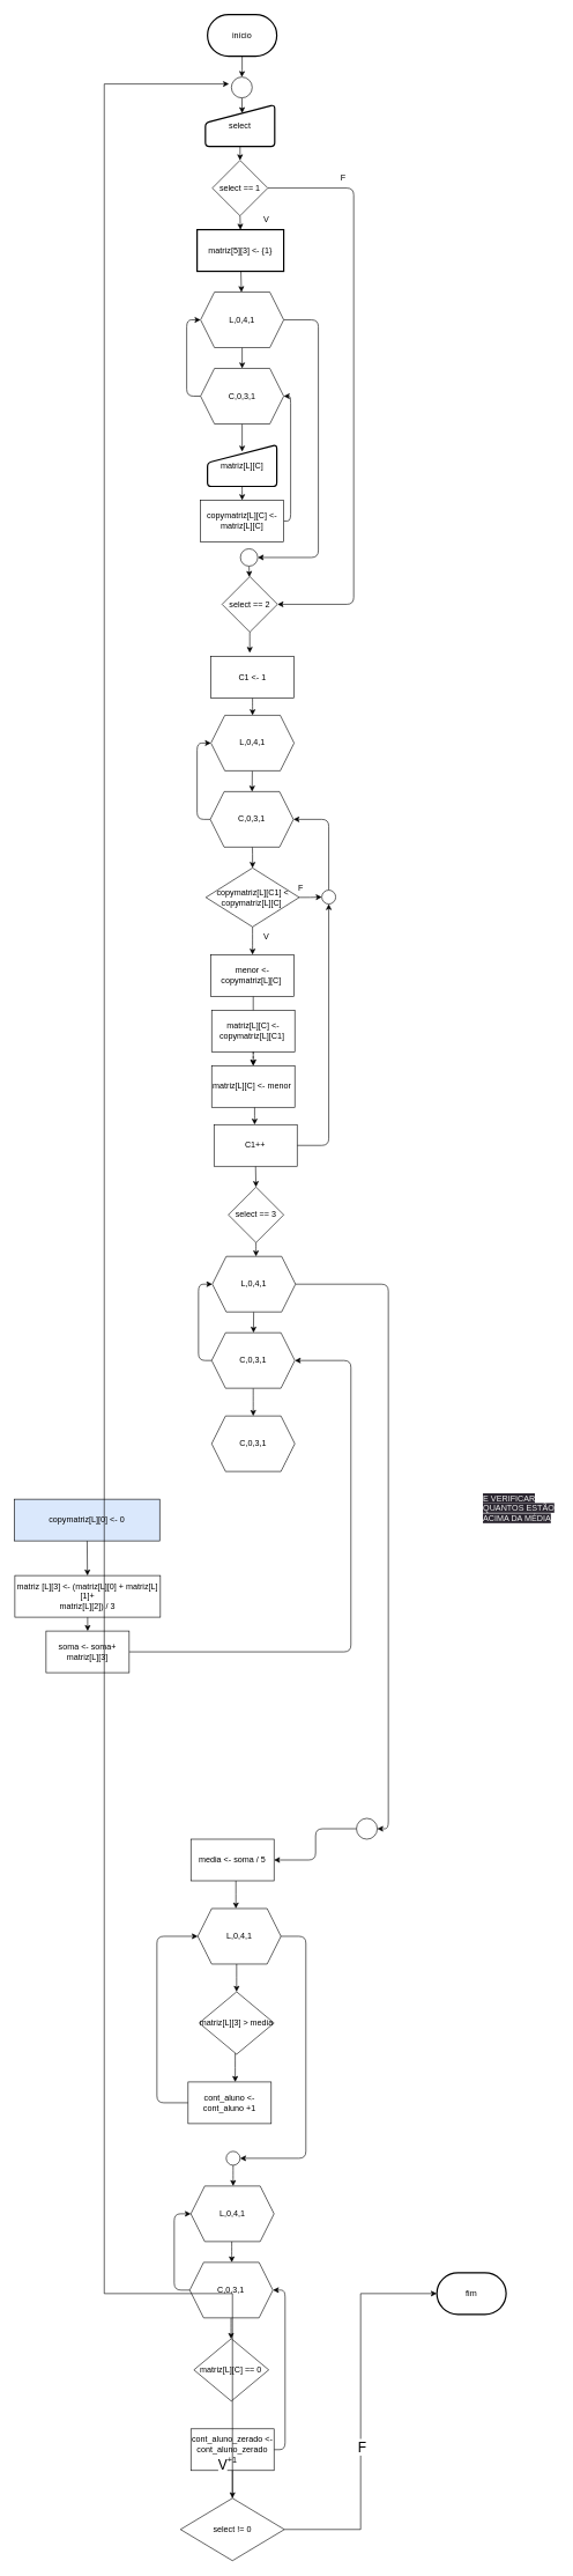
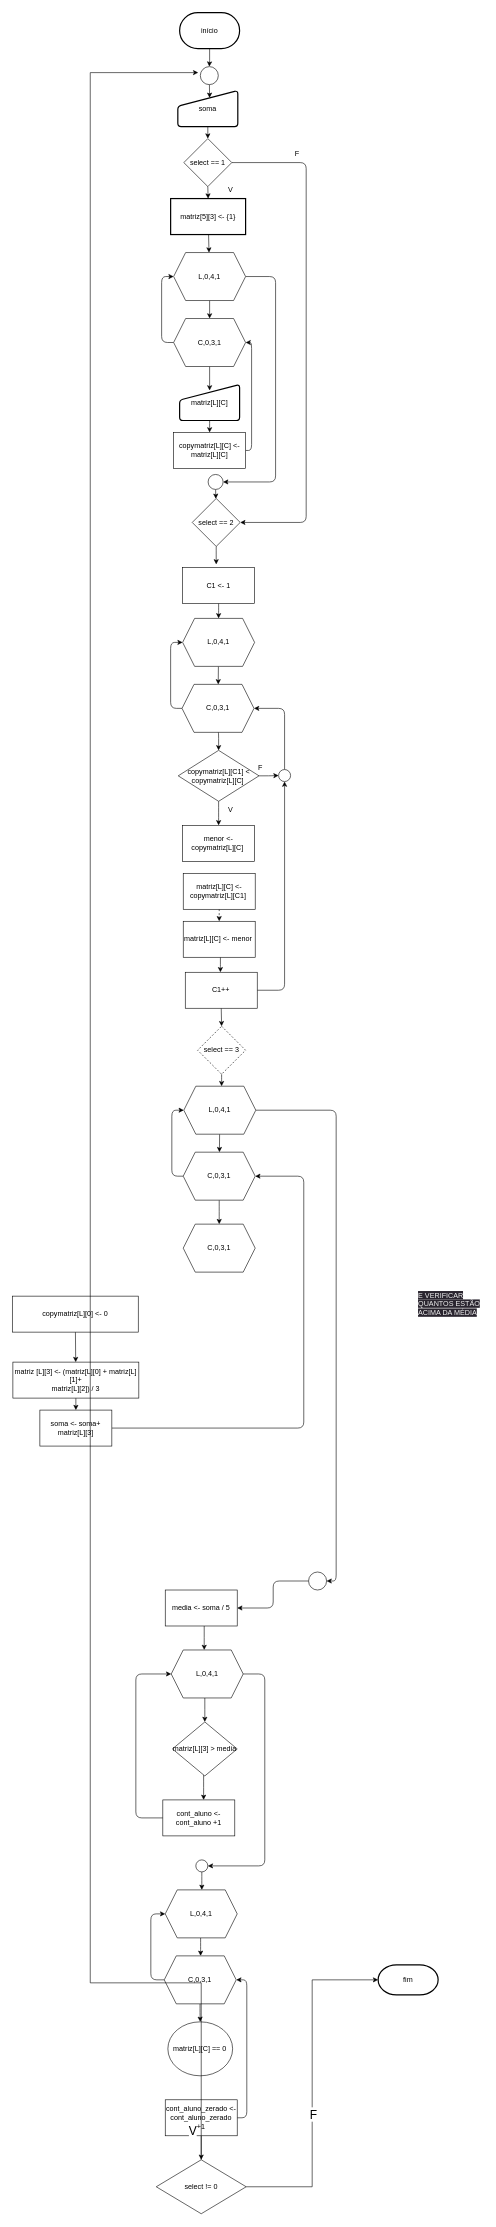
  <mxCell id="0" />
  <mxCell id="1" parent="0" />
  <mxCell id="2" value="início" style="strokeWidth=2;html=1;shape=mxgraph.flowchart.terminator;whiteSpace=wrap;" parent="1" vertex="1"><mxGeometry x="299" y="20" width="100" height="60" as="geometry" /></mxCell>
  <mxCell id="3" value="" style="edgeStyle=none;html=1;" parent="1" source="4" target="7" edge="1"><mxGeometry relative="1" as="geometry" /></mxCell>
  <mxCell id="4" value="matriz[5][3] &amp;lt;- {1}" style="whiteSpace=wrap;html=1;strokeWidth=2;" parent="1" vertex="1"><mxGeometry x="284" y="330" width="125" height="60" as="geometry" /></mxCell>
  <mxCell id="5" value="" style="edgeStyle=none;html=1;" parent="1" source="7" target="10" edge="1"><mxGeometry relative="1" as="geometry" /></mxCell>
  <mxCell id="6" style="edgeStyle=elbowEdgeStyle;html=1;exitX=1;exitY=0.5;exitDx=0;exitDy=0;entryX=1;entryY=0.5;entryDx=0;entryDy=0;" parent="1" source="7" target="17" edge="1"><mxGeometry relative="1" as="geometry"><Array as="points"><mxPoint x="459" y="660" /><mxPoint x="459" y="670" /></Array></mxGeometry></mxCell>
  <mxCell id="7" value="L,0,4,1" style="shape=hexagon;perimeter=hexagonPerimeter2;whiteSpace=wrap;html=1;fixedSize=1;" parent="1" vertex="1"><mxGeometry x="289" y="420" width="120" height="80" as="geometry" /></mxCell>
  <mxCell id="8" style="edgeStyle=none;html=1;" parent="1" source="10" edge="1"><mxGeometry relative="1" as="geometry"><mxPoint x="349" y="650" as="targetPoint" /></mxGeometry></mxCell>
  <mxCell id="9" style="edgeStyle=elbowEdgeStyle;html=1;exitX=0;exitY=0.5;exitDx=0;exitDy=0;entryX=0;entryY=0.5;entryDx=0;entryDy=0;" parent="1" source="10" target="7" edge="1"><mxGeometry relative="1" as="geometry"><Array as="points"><mxPoint x="269" y="510" /></Array></mxGeometry></mxCell>
  <mxCell id="10" value="C,0,3,1" style="shape=hexagon;perimeter=hexagonPerimeter2;whiteSpace=wrap;html=1;fixedSize=1;" parent="1" vertex="1"><mxGeometry x="289" y="530" width="120" height="80" as="geometry" /></mxCell>
  <mxCell id="11" style="edgeStyle=elbowEdgeStyle;html=1;exitX=1;exitY=0.5;exitDx=0;exitDy=0;entryX=1;entryY=0.5;entryDx=0;entryDy=0;" parent="1" source="34" target="10" edge="1"><mxGeometry relative="1" as="geometry"><Array as="points"><mxPoint x="419" y="620" /></Array></mxGeometry></mxCell>
  <mxCell id="12" value="" style="edgeStyle=elbowEdgeStyle;html=1;" parent="1" source="13" target="34" edge="1"><mxGeometry relative="1" as="geometry" /></mxCell>
  <mxCell id="13" value="matriz[L][C]" style="html=1;strokeWidth=2;shape=manualInput;whiteSpace=wrap;rounded=1;size=26;arcSize=11;" parent="1" vertex="1"><mxGeometry x="299" y="640" width="100" height="60" as="geometry" /></mxCell>
  <mxCell id="14" value="" style="edgeStyle=none;html=1;" parent="1" source="15" target="33" edge="1"><mxGeometry relative="1" as="geometry" /></mxCell>
  <mxCell id="15" value="L,0,4,1" style="shape=hexagon;perimeter=hexagonPerimeter2;whiteSpace=wrap;html=1;fixedSize=1;" parent="1" vertex="1"><mxGeometry x="304" y="1030" width="120" height="80" as="geometry" /></mxCell>
  <mxCell id="16" value="" style="edgeStyle=none;html=1;" edge="1" parent="1" source="17" target="91"><mxGeometry relative="1" as="geometry" /></mxCell>
  <mxCell id="17" value="" style="ellipse;whiteSpace=wrap;html=1;aspect=fixed;" parent="1" vertex="1"><mxGeometry x="346.5" y="790" width="25" height="25" as="geometry" /></mxCell>
  <mxCell id="18" value="" style="edgeStyle=elbowEdgeStyle;html=1;" parent="1" source="19" target="30" edge="1"><mxGeometry relative="1" as="geometry" /></mxCell>
  <mxCell id="19" value="matriz [L][3] &amp;lt;- (matriz[L][0] + matriz[L][1]+&lt;br&gt;matriz[L][2]) / 3" style="rounded=0;whiteSpace=wrap;html=1;" parent="1" vertex="1"><mxGeometry x="21" y="2270" width="210" height="60" as="geometry" /></mxCell>
  <mxCell id="20" value="" style="edgeStyle=elbowEdgeStyle;html=1;" parent="1" source="21" target="24" edge="1"><mxGeometry relative="1" as="geometry" /></mxCell>
  <mxCell id="21" value="media &amp;lt;- soma / 5" style="whiteSpace=wrap;html=1;" parent="1" vertex="1"><mxGeometry x="275" y="2650" width="120" height="60" as="geometry" /></mxCell>
  <mxCell id="22" value="" style="edgeStyle=elbowEdgeStyle;html=1;" parent="1" source="24" target="26" edge="1"><mxGeometry relative="1" as="geometry"><mxPoint x="345" y="2610" as="targetPoint" /></mxGeometry></mxCell>
  <mxCell id="23" style="edgeStyle=elbowEdgeStyle;html=1;exitX=1;exitY=0.5;exitDx=0;exitDy=0;" parent="1" source="24" target="74" edge="1"><mxGeometry relative="1" as="geometry"><Array as="points"><mxPoint x="441" y="2950" /></Array></mxGeometry></mxCell>
  <mxCell id="24" value="L,0,4,1" style="shape=hexagon;perimeter=hexagonPerimeter2;whiteSpace=wrap;html=1;fixedSize=1;" parent="1" vertex="1"><mxGeometry x="285" y="2750" width="120" height="80" as="geometry" /></mxCell>
  <mxCell id="25" value="" style="edgeStyle=elbowEdgeStyle;html=1;" parent="1" source="26" target="28" edge="1"><mxGeometry relative="1" as="geometry" /></mxCell>
  <mxCell id="26" value="matriz[L][3] &amp;gt; media" style="rhombus;whiteSpace=wrap;html=1;" parent="1" vertex="1"><mxGeometry x="287" y="2870" width="108" height="90" as="geometry" /></mxCell>
  <mxCell id="27" style="edgeStyle=elbowEdgeStyle;html=1;exitX=0;exitY=0.5;exitDx=0;exitDy=0;entryX=0;entryY=0.5;entryDx=0;entryDy=0;" parent="1" source="28" target="24" edge="1"><mxGeometry relative="1" as="geometry"><Array as="points"><mxPoint x="226" y="2630" /></Array></mxGeometry></mxCell>
  <mxCell id="28" value="cont_aluno &amp;lt;- cont_aluno +1" style="whiteSpace=wrap;html=1;" parent="1" vertex="1"><mxGeometry x="271" y="3000" width="120" height="60" as="geometry" /></mxCell>
  <mxCell id="29" style="edgeStyle=elbowEdgeStyle;html=1;exitX=1;exitY=0.5;exitDx=0;exitDy=0;entryX=1;entryY=0.5;entryDx=0;entryDy=0;" parent="1" source="30" target="58" edge="1"><mxGeometry relative="1" as="geometry"><Array as="points"><mxPoint x="506" y="2110" /></Array></mxGeometry></mxCell>
  <mxCell id="30" value="soma &amp;lt;- soma+ matriz[L][3]" style="whiteSpace=wrap;html=1;rounded=0;" parent="1" vertex="1"><mxGeometry x="66" y="2350" width="120" height="60" as="geometry" /></mxCell>
  <mxCell id="31" style="edgeStyle=elbowEdgeStyle;html=1;exitX=0.5;exitY=1;exitDx=0;exitDy=0;entryX=0.5;entryY=0;entryDx=0;entryDy=0;" parent="1" source="33" target="37" edge="1"><mxGeometry relative="1" as="geometry" /></mxCell>
  <mxCell id="32" style="edgeStyle=elbowEdgeStyle;html=1;exitX=0;exitY=0.5;exitDx=0;exitDy=0;entryX=0;entryY=0.5;entryDx=0;entryDy=0;" parent="1" source="33" target="15" edge="1"><mxGeometry relative="1" as="geometry"><Array as="points"><mxPoint x="284" y="1105" /></Array></mxGeometry></mxCell>
  <mxCell id="33" value="C,0,3,1" style="shape=hexagon;perimeter=hexagonPerimeter2;whiteSpace=wrap;html=1;fixedSize=1;" parent="1" vertex="1"><mxGeometry x="303" y="1140" width="120" height="80" as="geometry" /></mxCell>
  <mxCell id="34" value="copymatriz[L][C] &amp;lt;- matriz[L][C]" style="rounded=0;whiteSpace=wrap;html=1;" parent="1" vertex="1"><mxGeometry x="289" y="720" width="120" height="60" as="geometry" /></mxCell>
  <mxCell id="35" value="" style="edgeStyle=elbowEdgeStyle;html=1;" parent="1" source="37" target="41" edge="1"><mxGeometry relative="1" as="geometry" /></mxCell>
  <mxCell id="36" value="" style="edgeStyle=elbowEdgeStyle;html=1;" parent="1" source="37" target="51" edge="1"><mxGeometry relative="1" as="geometry" /></mxCell>
  <mxCell id="37" value="copymatriz[L][C1] &amp;lt; copymatriz[L][C]&amp;nbsp;" style="rhombus;whiteSpace=wrap;html=1;" parent="1" vertex="1"><mxGeometry x="296.63" y="1250" width="134.75" height="85" as="geometry" /></mxCell>
  <mxCell id="38" value="" style="edgeStyle=elbowEdgeStyle;html=1;" parent="1" source="39" target="15" edge="1"><mxGeometry relative="1" as="geometry" /></mxCell>
  <mxCell id="39" value="C1 &amp;lt;- 1" style="rounded=0;whiteSpace=wrap;html=1;" parent="1" vertex="1"><mxGeometry x="304" y="945" width="120" height="60" as="geometry" /></mxCell>
- <mxCell id="40" value="" style="edgeStyle=elbowEdgeStyle;html=1;" parent="1" source="41" target="45" edge="1"><mxGeometry relative="1" as="geometry" /></mxCell>
  <mxCell id="41" value="menor &amp;lt;- copymatriz[L][C]&amp;nbsp;" style="rounded=0;whiteSpace=wrap;html=1;" parent="1" vertex="1"><mxGeometry x="304" y="1375" width="120" height="60" as="geometry" /></mxCell>
  <mxCell id="42" value="" style="edgeStyle=elbowEdgeStyle;html=1;dashed=1;" parent="1" source="43" target="45" edge="1"><mxGeometry relative="1" as="geometry" /></mxCell>
  <mxCell id="43" value="matriz[L][C] &amp;lt;- copymatriz[L][C1]&amp;nbsp;" style="rounded=0;whiteSpace=wrap;html=1;" parent="1" vertex="1"><mxGeometry x="305" y="1455" width="120" height="60" as="geometry" /></mxCell>
  <mxCell id="44" value="" style="edgeStyle=elbowEdgeStyle;html=1;" parent="1" source="45" target="48" edge="1"><mxGeometry relative="1" as="geometry" /></mxCell>
  <mxCell id="45" value="matriz[L][C] &amp;lt;- menor&amp;nbsp;" style="rounded=0;whiteSpace=wrap;html=1;" parent="1" vertex="1"><mxGeometry x="305" y="1535" width="120" height="60" as="geometry" /></mxCell>
  <mxCell id="46" style="edgeStyle=elbowEdgeStyle;html=1;exitX=1;exitY=0.5;exitDx=0;exitDy=0;entryX=0.5;entryY=1;entryDx=0;entryDy=0;" parent="1" source="48" target="51" edge="1"><mxGeometry relative="1" as="geometry"><mxPoint x="431.5" y="1425" as="targetPoint" /><Array as="points"><mxPoint x="474" y="1380" /><mxPoint x="461.5" y="1415" /><mxPoint x="431.5" y="1385" /></Array></mxGeometry></mxCell>
  <mxCell id="47" style="edgeStyle=elbowEdgeStyle;html=1;exitX=0.5;exitY=1;exitDx=0;exitDy=0;entryX=0.5;entryY=0;entryDx=0;entryDy=0;" edge="1" parent="1" source="48" target="94"><mxGeometry relative="1" as="geometry" /></mxCell>
  <mxCell id="48" value="C1++" style="whiteSpace=wrap;html=1;rounded=0;" parent="1" vertex="1"><mxGeometry x="308.38" y="1620" width="120" height="60" as="geometry" /></mxCell>
  <mxCell id="49" value="V" style="text;html=1;strokeColor=none;fillColor=none;align=center;verticalAlign=middle;whiteSpace=wrap;rounded=0;" parent="1" vertex="1"><mxGeometry x="354" y="1335" width="60" height="30" as="geometry" /></mxCell>
  <mxCell id="50" style="edgeStyle=elbowEdgeStyle;html=1;exitX=0.5;exitY=0;exitDx=0;exitDy=0;" parent="1" source="51" target="33" edge="1"><mxGeometry relative="1" as="geometry"><Array as="points"><mxPoint x="474" y="1235" /></Array></mxGeometry></mxCell>
  <mxCell id="51" value="" style="ellipse;whiteSpace=wrap;html=1;aspect=fixed;" parent="1" vertex="1"><mxGeometry x="464" y="1282" width="20" height="20" as="geometry" /></mxCell>
  <mxCell id="52" value="F" style="text;html=1;strokeColor=none;fillColor=none;align=center;verticalAlign=middle;whiteSpace=wrap;rounded=0;" parent="1" vertex="1"><mxGeometry x="404" y="1265" width="60" height="30" as="geometry" /></mxCell>
  <mxCell id="53" value="" style="edgeStyle=none;html=1;" parent="1" source="55" target="58" edge="1"><mxGeometry relative="1" as="geometry" /></mxCell>
  <mxCell id="54" style="edgeStyle=elbowEdgeStyle;html=1;exitX=1;exitY=0.5;exitDx=0;exitDy=0;entryX=1;entryY=0.5;entryDx=0;entryDy=0;" parent="1" source="55" target="62" edge="1"><mxGeometry relative="1" as="geometry"><Array as="points"><mxPoint x="560" y="1920" /></Array></mxGeometry></mxCell>
  <mxCell id="55" value="L,0,4,1" style="shape=hexagon;perimeter=hexagonPerimeter2;whiteSpace=wrap;html=1;fixedSize=1;" parent="1" vertex="1"><mxGeometry x="306" y="1810" width="120" height="80" as="geometry" /></mxCell>
  <mxCell id="56" style="edgeStyle=elbowEdgeStyle;html=1;exitX=0;exitY=0.5;exitDx=0;exitDy=0;entryX=0;entryY=0.5;entryDx=0;entryDy=0;" parent="1" source="58" target="55" edge="1"><mxGeometry relative="1" as="geometry"><Array as="points"><mxPoint x="286" y="1885" /></Array></mxGeometry></mxCell>
  <mxCell id="57" value="" style="edgeStyle=elbowEdgeStyle;html=1;" edge="1" parent="1" source="58" target="95"><mxGeometry relative="1" as="geometry" /></mxCell>
  <mxCell id="58" value="C,0,3,1" style="shape=hexagon;perimeter=hexagonPerimeter2;whiteSpace=wrap;html=1;fixedSize=1;" parent="1" vertex="1"><mxGeometry x="305" y="1920" width="120" height="80" as="geometry" /></mxCell>
  <mxCell id="59" value="" style="edgeStyle=none;html=1;" parent="1" source="60" target="19" edge="1"><mxGeometry relative="1" as="geometry" /></mxCell>
- <mxCell id="60" value="copymatriz[L][0] &amp;lt;- 0" style="rounded=0;whiteSpace=wrap;html=1;fillColor=#dae8fc;" parent="1" vertex="1"><mxGeometry y="2160" width="210" height="60" as="geometry" x="20" /></mxCell>
+ <mxCell id="60" value="copymatriz[L][0] &amp;lt;- 0" style="rounded=0;whiteSpace=wrap;html=1;" parent="1" vertex="1"><mxGeometry y="2160" width="210" height="60" as="geometry" x="20" /></mxCell>
  <mxCell id="61" value="" style="edgeStyle=elbowEdgeStyle;html=1;" parent="1" source="62" target="21" edge="1"><mxGeometry relative="1" as="geometry" /></mxCell>
  <mxCell id="62" value="" style="ellipse;whiteSpace=wrap;html=1;aspect=fixed;" parent="1" vertex="1"><mxGeometry x="514" y="2620" width="30" height="30" as="geometry" /></mxCell>
  <mxCell id="63" value="&lt;span style=&quot;color: rgb(240, 240, 240); font-family: Helvetica; font-size: 12px; font-style: normal; font-variant-ligatures: normal; font-variant-caps: normal; font-weight: 400; letter-spacing: normal; orphans: 2; text-align: center; text-indent: 0px; text-transform: none; widows: 2; word-spacing: 0px; -webkit-text-stroke-width: 0px; background-color: rgb(42, 37, 47); text-decoration-thickness: initial; text-decoration-style: initial; text-decoration-color: initial; float: none; display: inline !important;&quot;&gt;E VERIFICAR QUANTOS ESTÃO ACIMA DA MÉDIA&lt;/span&gt;" style="text;whiteSpace=wrap;html=1;" parent="1" vertex="1"><mxGeometry x="695" y="2145" width="110" height="40" as="geometry" /></mxCell>
  <mxCell id="64" value="" style="edgeStyle=elbowEdgeStyle;html=1;" parent="1" source="65" target="72" edge="1"><mxGeometry relative="1" as="geometry" /></mxCell>
  <mxCell id="65" value="L,0,4,1" style="shape=hexagon;perimeter=hexagonPerimeter2;whiteSpace=wrap;html=1;fixedSize=1;" parent="1" vertex="1"><mxGeometry x="275" y="3150" width="120" height="80" as="geometry" /></mxCell>
- <mxCell id="66" value="matriz[L][C] == 0" style="rhombus;whiteSpace=wrap;html=1;" parent="1" vertex="1"><mxGeometry x="279.38" y="3370" width="108" height="90" as="geometry" /></mxCell>
+ <mxCell id="66" value="matriz[L][C] == 0" style="ellipse;whiteSpace=wrap;html=1;" parent="1" vertex="1"><mxGeometry x="279.38" y="3370" width="108" height="90" as="geometry" /></mxCell>
  <mxCell id="67" style="edgeStyle=elbowEdgeStyle;html=1;exitX=1;exitY=0.5;exitDx=0;exitDy=0;entryX=1;entryY=0.5;entryDx=0;entryDy=0;" parent="1" source="69" target="72" edge="1"><mxGeometry relative="1" as="geometry"><Array as="points"><mxPoint x="411" y="3360" /></Array></mxGeometry></mxCell>
  <mxCell id="68" style="edgeStyle=orthogonalEdgeStyle;rounded=0;orthogonalLoop=1;jettySize=auto;html=1;entryX=0.5;entryY=0;entryDx=0;entryDy=0;" parent="1" source="69" target="78" edge="1"><mxGeometry relative="1" as="geometry" /></mxCell>
  <mxCell id="69" value="cont_aluno_zerado &amp;lt;- cont_aluno_zerado +1" style="whiteSpace=wrap;html=1;" parent="1" vertex="1"><mxGeometry x="275" y="3500" width="120" height="60" as="geometry" /></mxCell>
  <mxCell id="70" value="" style="edgeStyle=elbowEdgeStyle;html=1;" parent="1" source="72" target="66" edge="1"><mxGeometry relative="1" as="geometry" /></mxCell>
  <mxCell id="71" style="edgeStyle=elbowEdgeStyle;html=1;exitX=0;exitY=0.5;exitDx=0;exitDy=0;entryX=0;entryY=0.5;entryDx=0;entryDy=0;" parent="1" source="72" target="65" edge="1"><mxGeometry relative="1" as="geometry"><Array as="points"><mxPoint x="251" y="3240" /></Array></mxGeometry></mxCell>
  <mxCell id="72" value="C,0,3,1" style="shape=hexagon;perimeter=hexagonPerimeter2;whiteSpace=wrap;html=1;fixedSize=1;" parent="1" vertex="1"><mxGeometry x="273.38" y="3260" width="120" height="80" as="geometry" /></mxCell>
  <mxCell id="73" value="" style="edgeStyle=elbowEdgeStyle;html=1;" parent="1" source="74" target="65" edge="1"><mxGeometry relative="1" as="geometry" /></mxCell>
  <mxCell id="74" value="" style="ellipse;whiteSpace=wrap;html=1;aspect=fixed;" parent="1" vertex="1"><mxGeometry x="326" y="3100" width="20" height="20" as="geometry" /></mxCell>
- <mxCell id="75" value="fim" style="strokeWidth=2;html=1;shape=mxgraph.flowchart.terminator;whiteSpace=wrap;" parent="1" vertex="1"><mxGeometry x="630" y="3275" width="100" height="60" as="geometry" /></mxCell>
+ <mxCell id="75" value="fim" style="strokeWidth=2;html=1;shape=mxgraph.flowchart.terminator;whiteSpace=wrap;" parent="1" vertex="1"><mxGeometry x="630" y="3275" width="100" height="50" as="geometry" /></mxCell>
  <mxCell id="76" style="edgeStyle=orthogonalEdgeStyle;rounded=0;orthogonalLoop=1;jettySize=auto;html=1;" parent="1" source="78" edge="1"><mxGeometry relative="1" as="geometry"><mxPoint x="330" y="120" as="targetPoint" /><Array as="points"><mxPoint x="150" y="3305" /><mxPoint x="150" y="120" /></Array></mxGeometry></mxCell>
  <mxCell id="77" value="V" style="edgeLabel;html=1;align=center;verticalAlign=middle;resizable=0;points=[];fontSize=20;" parent="76" vertex="1" connectable="0"><mxGeometry x="-0.974" relative="1" as="geometry"><mxPoint x="-15" as="offset" /></mxGeometry></mxCell>
  <mxCell id="78" value="select != 0" style="rhombus;whiteSpace=wrap;html=1;" parent="1" vertex="1"><mxGeometry x="260" y="3600" width="150" height="90" as="geometry" /></mxCell>
  <mxCell id="79" style="edgeStyle=orthogonalEdgeStyle;rounded=0;orthogonalLoop=1;jettySize=auto;html=1;entryX=0;entryY=0.5;entryDx=0;entryDy=0;entryPerimeter=0;" parent="1" source="78" target="75" edge="1"><mxGeometry relative="1" as="geometry" /></mxCell>
  <mxCell id="80" value="F" style="edgeLabel;html=1;align=center;verticalAlign=middle;resizable=0;points=[];fontSize=20;" parent="79" vertex="1" connectable="0"><mxGeometry x="-0.18" y="-1" relative="1" as="geometry"><mxPoint as="offset" /></mxGeometry></mxCell>
  <mxCell id="81" style="edgeStyle=none;html=1;exitX=0.5;exitY=1;exitDx=0;exitDy=0;entryX=0.5;entryY=0;entryDx=0;entryDy=0;" edge="1" parent="1" source="82" target="88"><mxGeometry relative="1" as="geometry" /></mxCell>
- <mxCell id="82" value="select" style="html=1;strokeWidth=2;shape=manualInput;whiteSpace=wrap;rounded=1;size=26;arcSize=11;" parent="1" vertex="1"><mxGeometry x="296" y="150" width="100" height="60" as="geometry" /></mxCell>
+ <mxCell id="82" value="soma" style="html=1;strokeWidth=2;shape=manualInput;whiteSpace=wrap;rounded=1;size=26;arcSize=11;" parent="1" vertex="1"><mxGeometry x="296" y="150" width="100" height="60" as="geometry" /></mxCell>
  <mxCell id="83" value="" style="edgeStyle=none;html=1;entryX=0.53;entryY=0.2;entryDx=0;entryDy=0;entryPerimeter=0;" edge="1" parent="1" source="84" target="82"><mxGeometry relative="1" as="geometry" /></mxCell>
  <mxCell id="84" value="" style="verticalLabelPosition=bottom;verticalAlign=top;html=1;shape=mxgraph.flowchart.on-page_reference;" parent="1" vertex="1"><mxGeometry x="333.5" y="110" width="30" height="30" as="geometry" /></mxCell>
  <mxCell id="85" style="edgeStyle=orthogonalEdgeStyle;rounded=0;orthogonalLoop=1;jettySize=auto;html=1;entryX=0.5;entryY=0;entryDx=0;entryDy=0;entryPerimeter=0;" parent="1" source="2" target="84" edge="1"><mxGeometry relative="1" as="geometry" /></mxCell>
  <mxCell id="86" style="edgeStyle=none;html=1;exitX=0.5;exitY=1;exitDx=0;exitDy=0;entryX=0.5;entryY=0;entryDx=0;entryDy=0;" edge="1" parent="1" source="88" target="4"><mxGeometry relative="1" as="geometry" /></mxCell>
  <mxCell id="87" style="edgeStyle=elbowEdgeStyle;html=1;exitX=1;exitY=0.5;exitDx=0;exitDy=0;entryX=1;entryY=0.5;entryDx=0;entryDy=0;" edge="1" parent="1" source="88" target="91"><mxGeometry relative="1" as="geometry"><Array as="points"><mxPoint x="510" y="790" /></Array></mxGeometry></mxCell>
  <mxCell id="88" value="select == 1" style="rhombus;whiteSpace=wrap;html=1;" vertex="1" parent="1"><mxGeometry x="306" y="230" width="80" height="80" as="geometry" /></mxCell>
  <mxCell id="89" value="V" style="text;html=1;strokeColor=none;fillColor=none;align=center;verticalAlign=middle;whiteSpace=wrap;rounded=0;" vertex="1" parent="1"><mxGeometry x="354" y="300" width="60" height="30" as="geometry" /></mxCell>
  <mxCell id="90" style="edgeStyle=elbowEdgeStyle;html=1;exitX=0.5;exitY=1;exitDx=0;exitDy=0;" edge="1" parent="1" source="91"><mxGeometry relative="1" as="geometry"><mxPoint x="360" y="940" as="targetPoint" /></mxGeometry></mxCell>
  <mxCell id="91" value="select == 2" style="rhombus;whiteSpace=wrap;html=1;" vertex="1" parent="1"><mxGeometry x="320" y="830" width="80" height="80" as="geometry" /></mxCell>
  <mxCell id="92" value="F" style="text;html=1;strokeColor=none;fillColor=none;align=center;verticalAlign=middle;whiteSpace=wrap;rounded=0;" vertex="1" parent="1"><mxGeometry x="465" y="240" width="60" height="30" as="geometry" /></mxCell>
  <mxCell id="93" value="" style="edgeStyle=elbowEdgeStyle;html=1;" edge="1" parent="1" source="94" target="55"><mxGeometry relative="1" as="geometry" /></mxCell>
- <mxCell id="94" value="select == 3" style="rhombus;whiteSpace=wrap;html=1;" vertex="1" parent="1"><mxGeometry x="329" y="1710" width="80" height="80" as="geometry" /></mxCell>
+ <mxCell id="94" value="select == 3" style="rhombus;whiteSpace=wrap;html=1;dashed=1;" vertex="1" parent="1"><mxGeometry x="329" y="1710" width="80" height="80" as="geometry" /></mxCell>
  <mxCell id="95" value="C,0,3,1" style="shape=hexagon;perimeter=hexagonPerimeter2;whiteSpace=wrap;html=1;fixedSize=1;" vertex="1" parent="1"><mxGeometry x="305" y="2040" width="120" height="80" as="geometry" /></mxCell>
